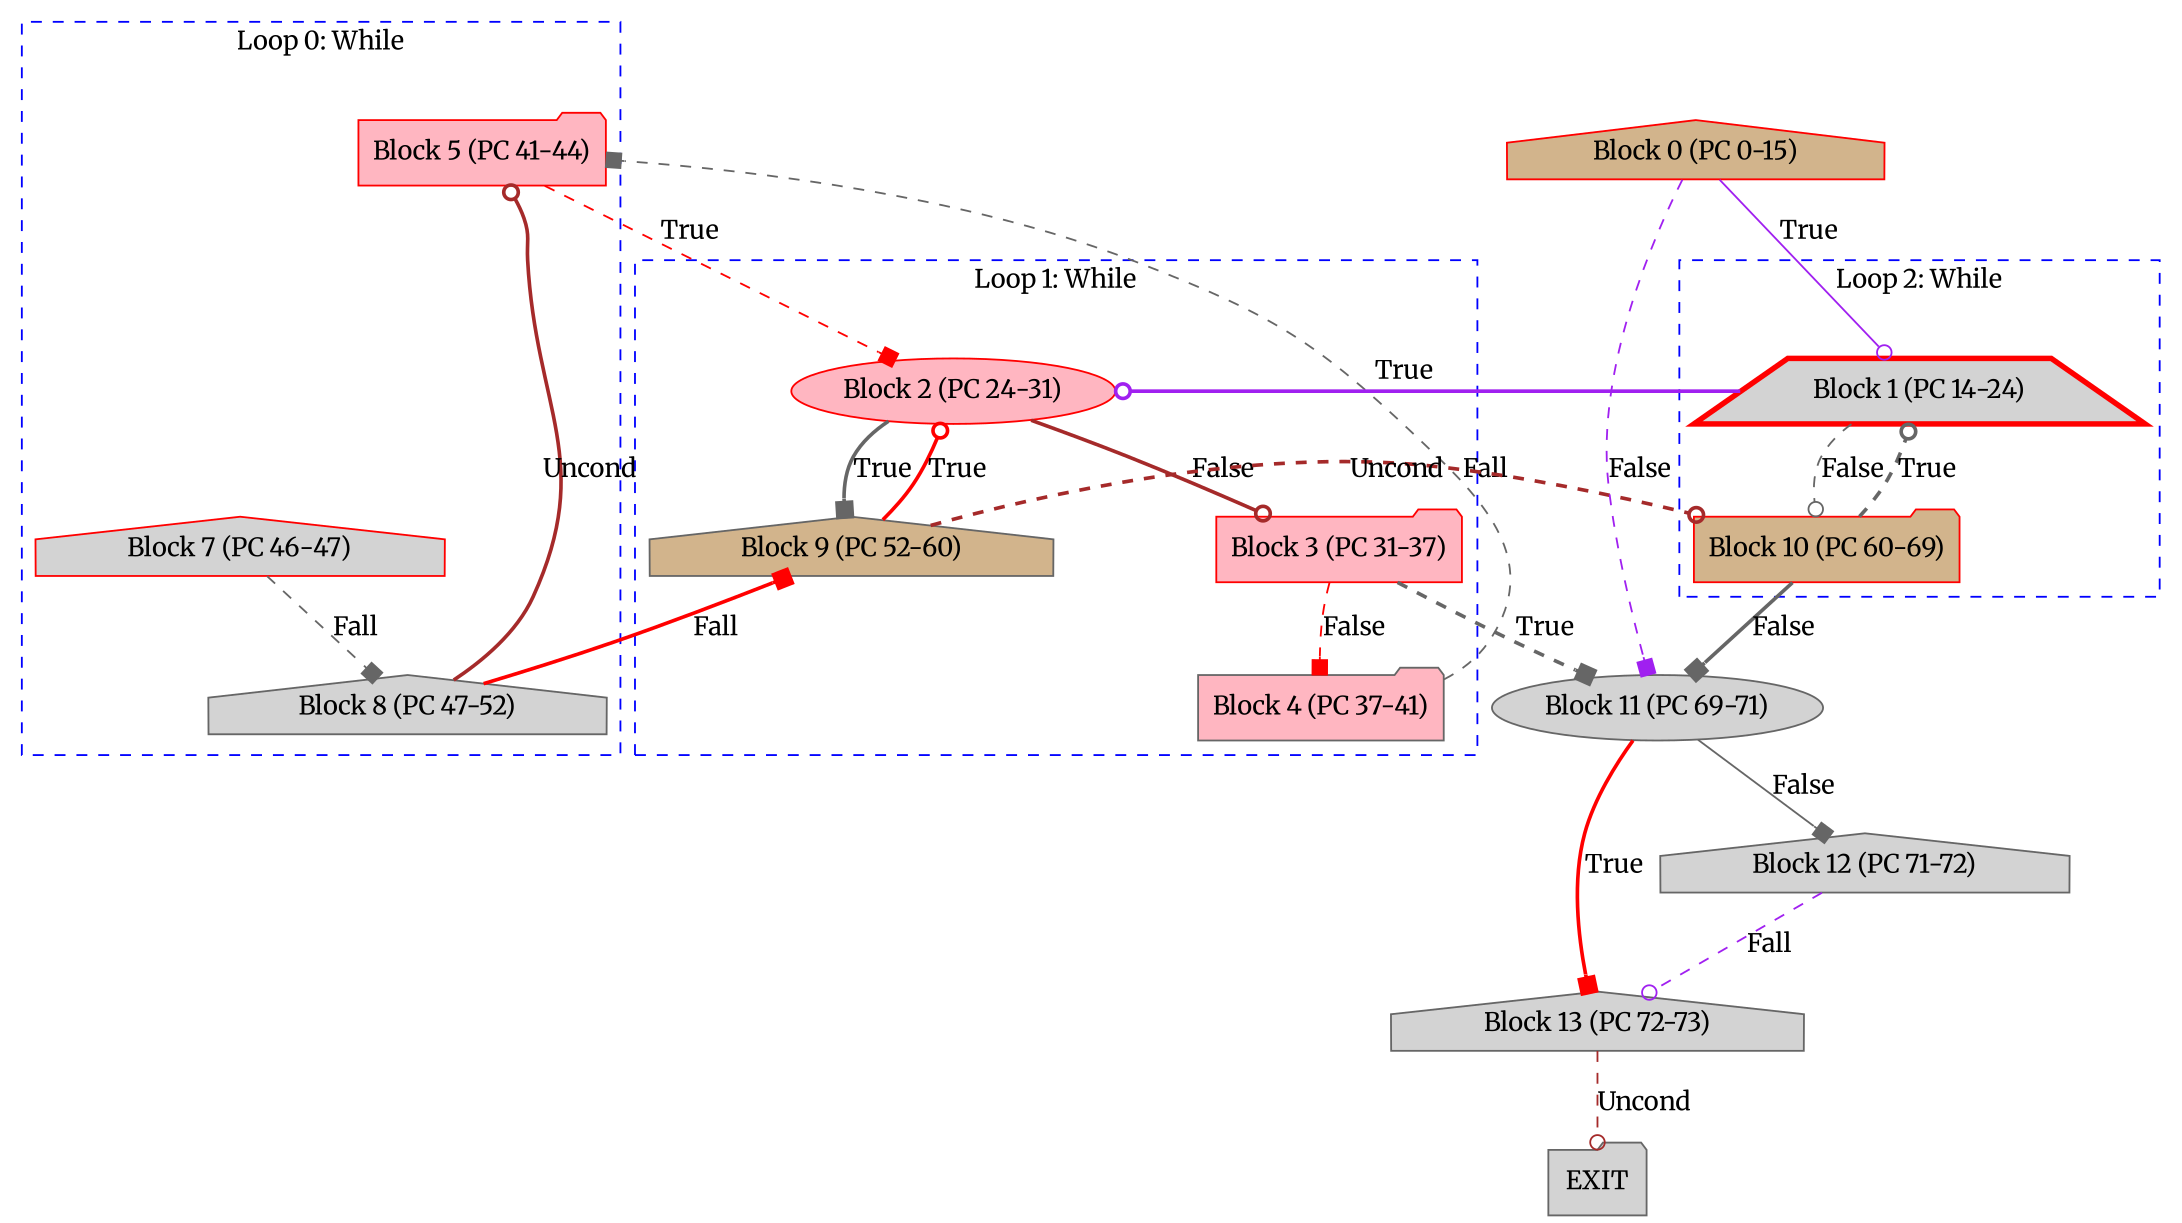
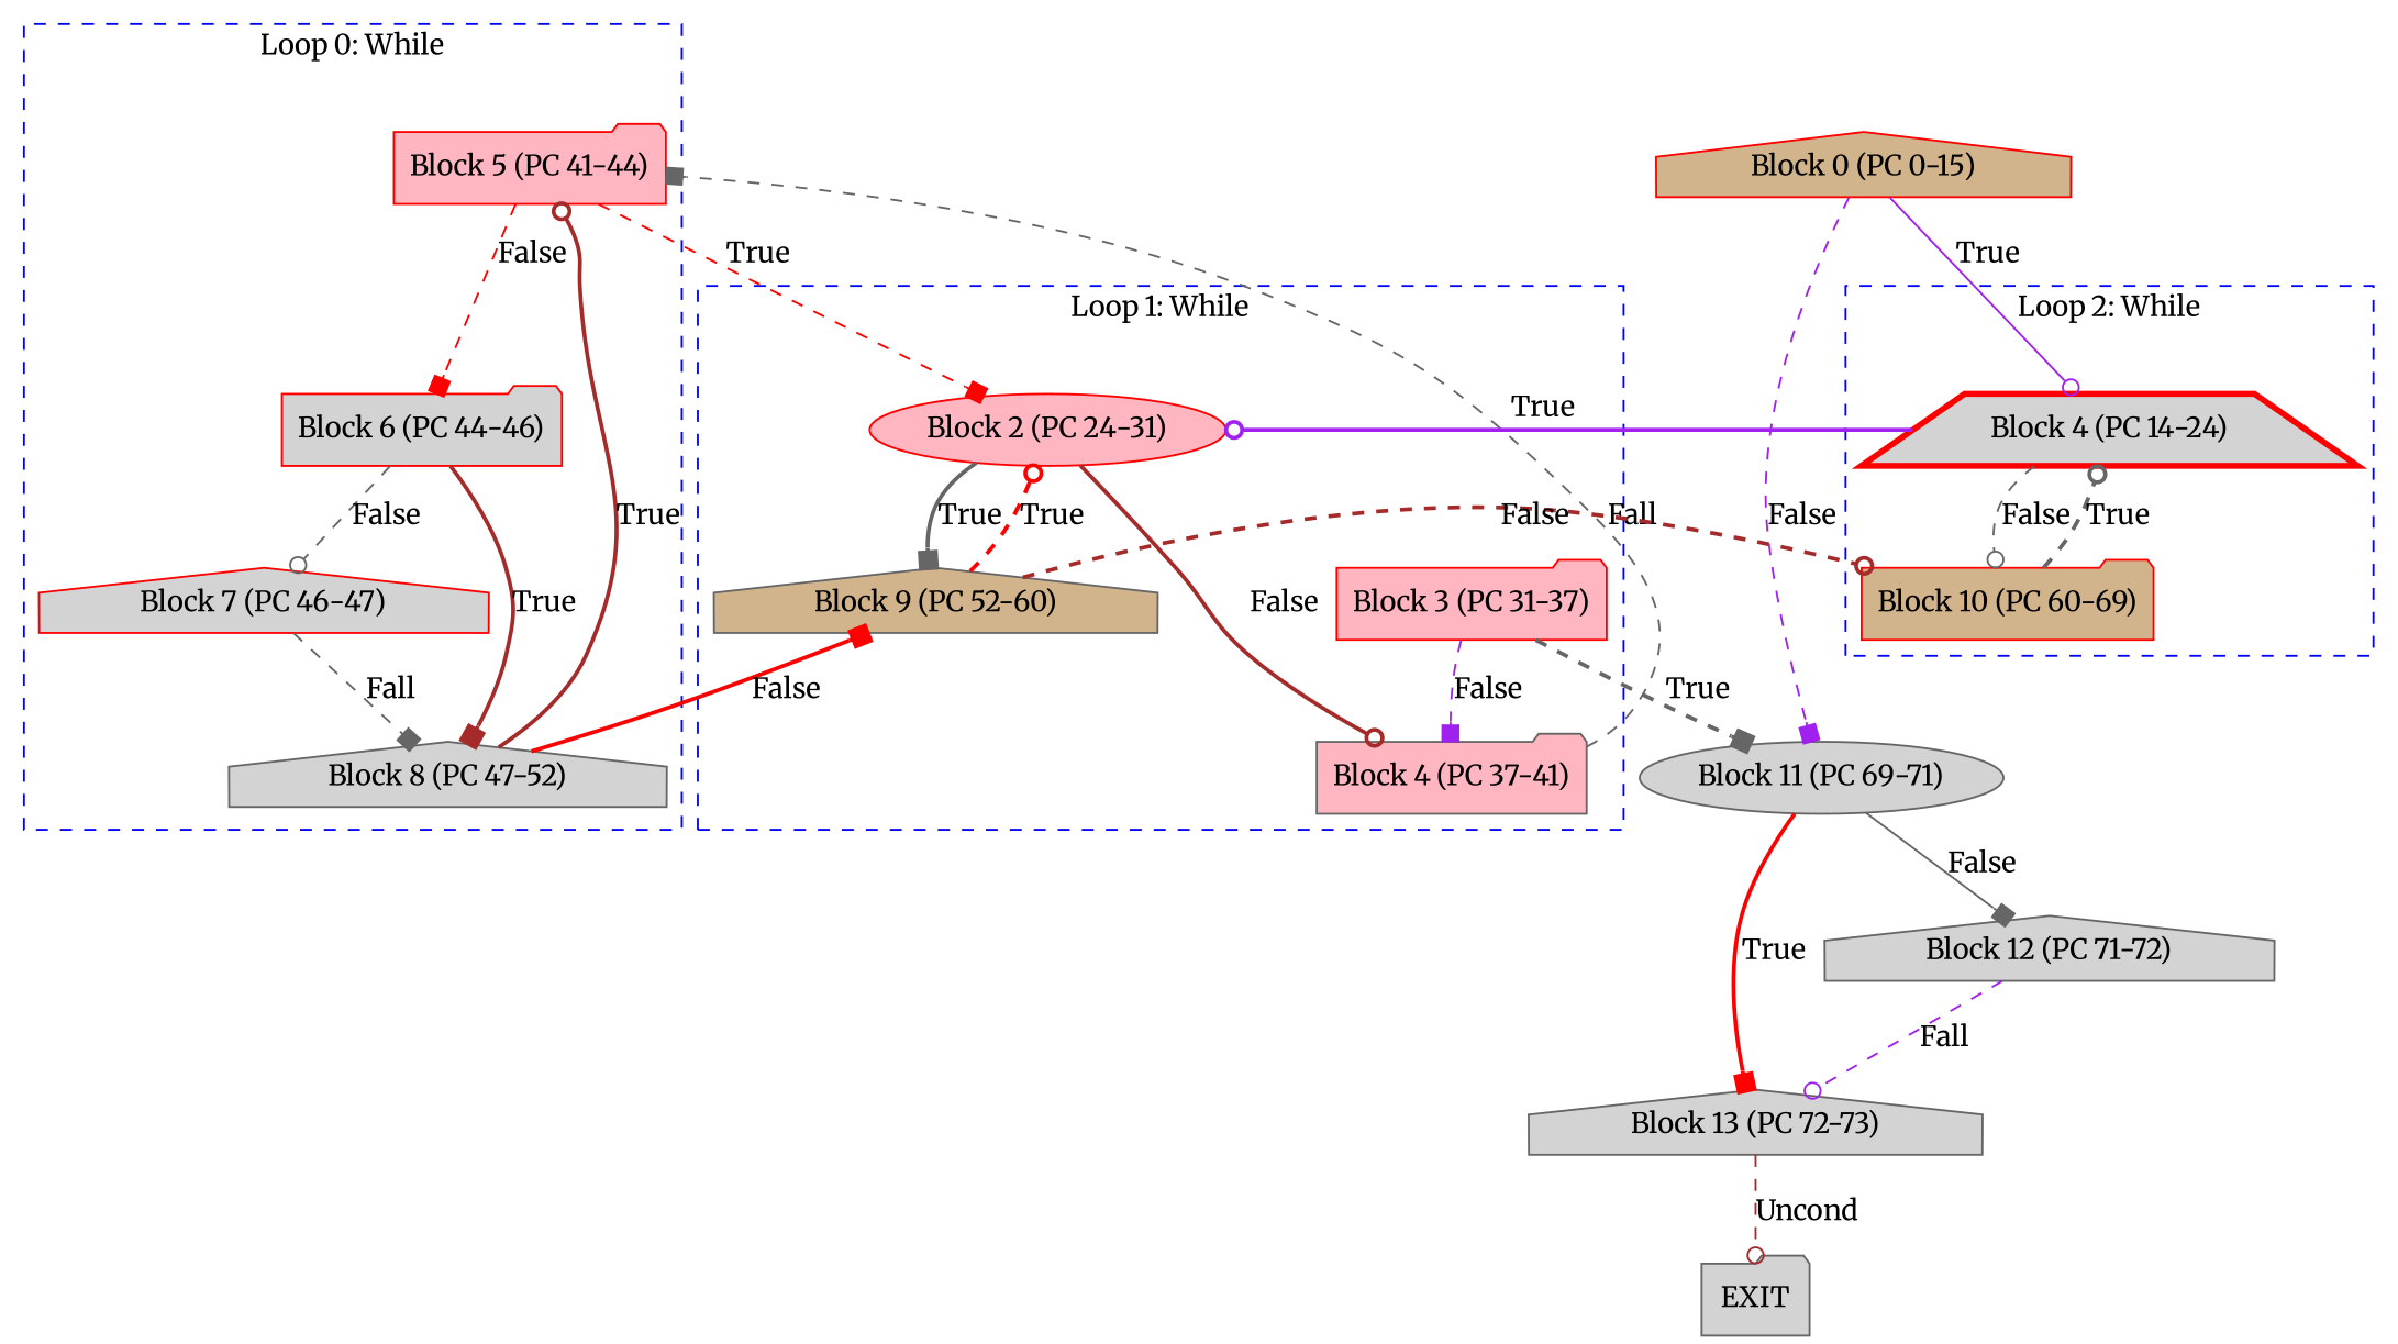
  digraph {
    fontname=Merriweather
    rankdir=TB
    node [color=red fillcolor=lightgrey fontname=Merriweather shape=folder style=filled]
    edge [arrowhead=box color=gray40 fontname=Merriweather style=dashed]
    n1 [fillcolor=lightpink label="Block 5 (PC 41-44)"]
+   n2 [label="Block 6 (PC 44-46)"]
    n3 [label="Block 7 (PC 46-47)" shape=house]
    n4 [color=gray40 label="Block 8 (PC 47-52)" shape=house]
    n5 [fillcolor=lightpink label="Block 2 (PC 24-31)" shape=ellipse]
    n6 [fillcolor=lightpink label="Block 3 (PC 31-37)"]
    n7 [color=gray40 fillcolor=lightpink label="Block 4 (PC 37-41)"]
    n8 [color=gray40 fillcolor=tan label="Block 9 (PC 52-60)" shape=house]
-   n9 [label="Block 1 (PC 14-24)" penwidth=3 shape=trapezium]
+   n9 [label="Block 4 (PC 14-24)" penwidth=3 shape=trapezium]
    n10 [fillcolor=tan label="Block 10 (PC 60-69)"]
    n11 [color=gray40 label="Block 11 (PC 69-71)" shape=ellipse]
    n12 [fillcolor=tan label="Block 0 (PC 0-15)" shape=house]
    n13 [color=gray40 label="Block 12 (PC 71-72)" shape=house]
    n14 [color=gray40 label="Block 13 (PC 72-73)" shape=house]
    n15 [color=gray40 label=EXIT]
    subgraph cluster_1 {
      color=blue
      label="Loop 0: While"
      style=dashed
      n1
+     n2
      n3
      n4
    }
    subgraph cluster_2 {
      color=blue
      label="Loop 1: While"
      style=dashed
      n5
      n6
      n7
      n8
    }
    subgraph cluster_3 {
      color=blue
      label="Loop 2: While"
      style=dashed
      n9
      n10
    }
+   n1 -> n2 [color=red label=False]
    n1 -> n5 [color=red label=True]
+   n2 -> n3 [arrowhead=odot label=False]
+   n2 -> n4 [color=brown label=True style=bold]
    n3 -> n4 [label=Fall]
-   n4 -> n1 [arrowhead=odot color=brown label=Uncond penwidth=2 style=bold]
-   n4 -> n8 [color=red label=Fall penwidth=2 style=bold]
-   n5 -> n6 [arrowhead=odot color=brown label=False style=bold]
+   n4 -> n1 [arrowhead=odot color=brown label=True penwidth=2 style=bold]
+   n4 -> n8 [color=red label=False penwidth=2 style=bold]
+   n5 -> n7 [arrowhead=odot color=brown label=False style=bold]
    n5 -> n8 [label=True style=bold]
-   n6 -> n7 [color=red label=False]
+   n6 -> n7 [color=purple label=False]
    n6 -> n11 [label=True penwidth=2]
    n7 -> n1 [label=Fall]
-   n8 -> n5 [arrowhead=odot color=red label=True penwidth=2 style=bold]
-   n8 -> n10 [arrowhead=odot color=brown label=Uncond penwidth=2]
+   n8 -> n5 [arrowhead=odot color=red label=True penwidth=2]
+   n8 -> n10 [arrowhead=odot color=brown label=False penwidth=2]
    n9 -> n5 [arrowhead=odot color=purple label=True style=bold]
    n9 -> n10 [arrowhead=odot label=False]
    n10 -> n9 [arrowhead=odot label=True penwidth=2]
-   n10 -> n11 [label=False penwidth=2 style=bold]
    n11 -> n13 [label=False style=solid]
    n11 -> n14 [color=red label=True style=bold]
    n12 -> n9 [arrowhead=odot color=purple label=True style=solid]
    n12 -> n11 [color=purple label=False]
    n13 -> n14 [arrowhead=odot color=purple label=Fall]
    n14 -> n15 [arrowhead=odot color=brown label=Uncond]
  }
